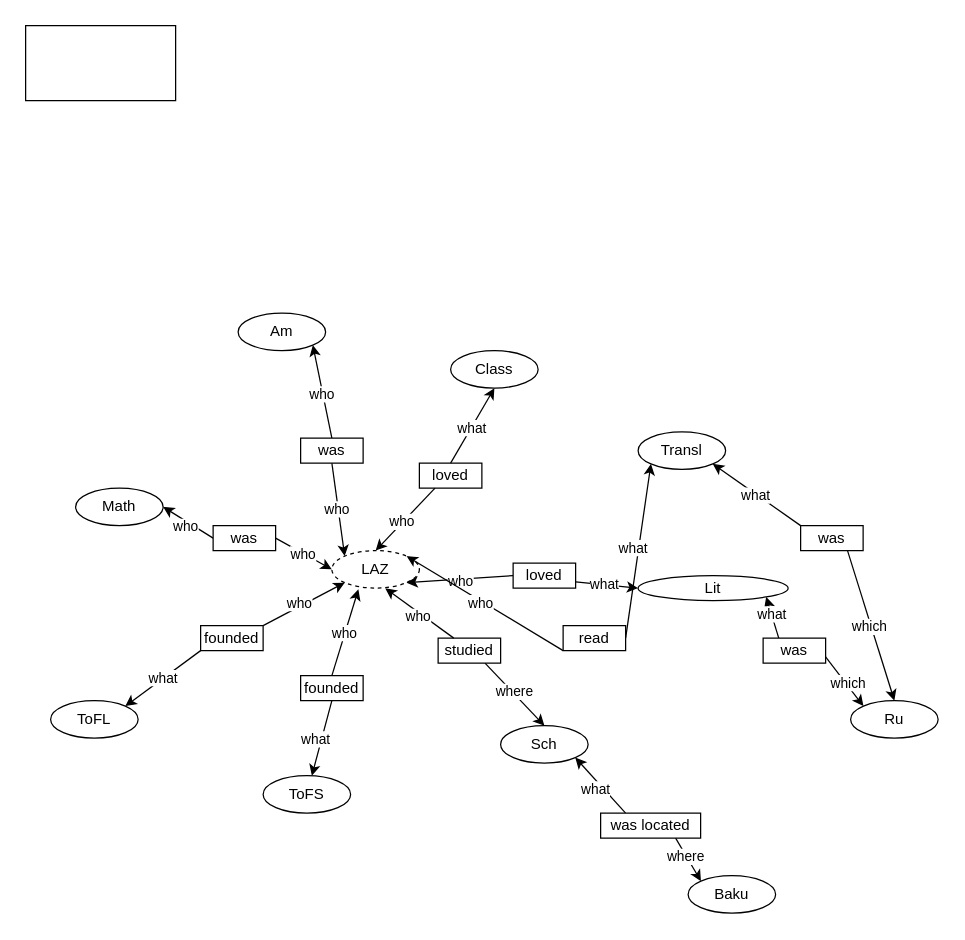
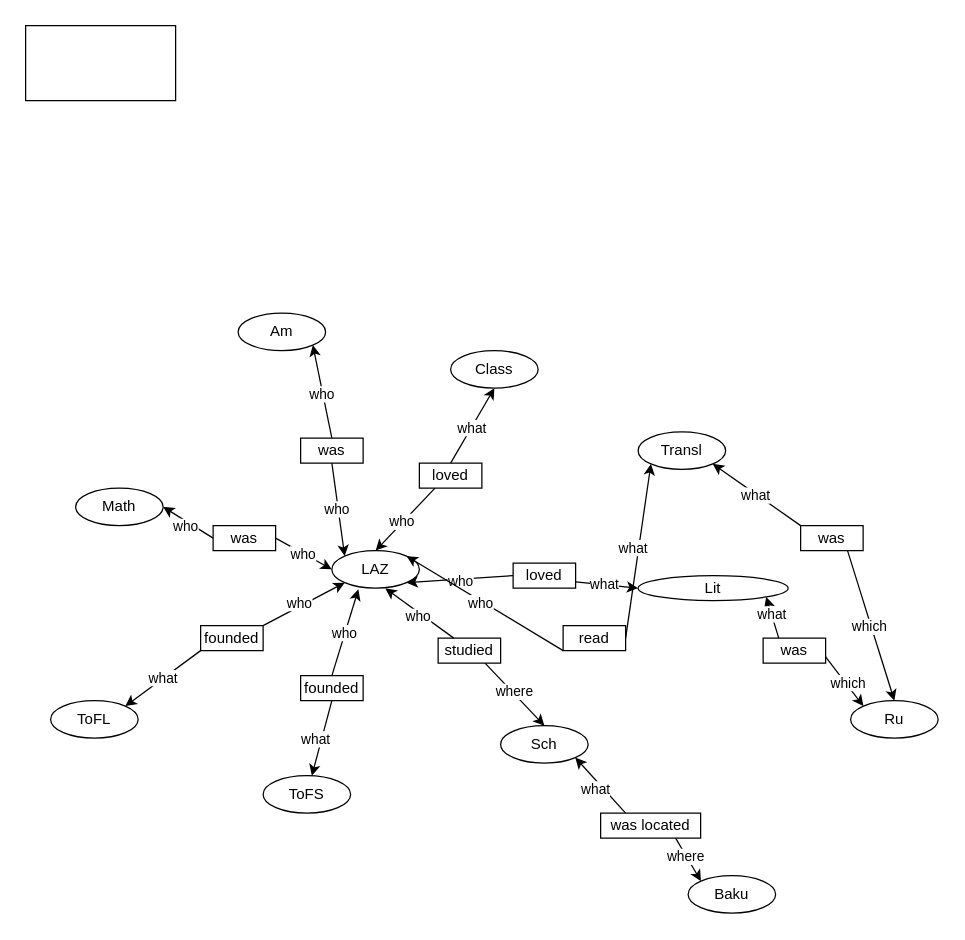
  <mxCell id="0" />
  <mxCell id="1" parent="0" />
- <mxCell id="2" value="LAZ" style="ellipse;whiteSpace=wrap;html=1;dashed=1;" vertex="1" parent="1"><mxGeometry x="265" y="440" width="70" height="30" as="geometry" /></mxCell>
+ <mxCell id="2" value="LAZ" style="ellipse;whiteSpace=wrap;html=1;" vertex="1" parent="1"><mxGeometry x="265" y="440" width="70" height="30" as="geometry" /></mxCell>
  <mxCell id="3" value="Am" style="ellipse;whiteSpace=wrap;html=1;" vertex="1" parent="1"><mxGeometry x="190" y="250" width="70" height="30" as="geometry" /></mxCell>
  <mxCell id="4" value="Math" style="ellipse;whiteSpace=wrap;html=1;" vertex="1" parent="1"><mxGeometry x="60" y="390" width="70" height="30" as="geometry" /></mxCell>
  <mxCell id="5" value="ToFS" style="ellipse;whiteSpace=wrap;html=1;" vertex="1" parent="1"><mxGeometry x="210" y="620" width="70" height="30" as="geometry" /></mxCell>
  <mxCell id="6" value="ToFL" style="ellipse;whiteSpace=wrap;html=1;" vertex="1" parent="1"><mxGeometry x="40" y="560" width="70" height="30" as="geometry" /></mxCell>
  <mxCell id="7" value="Sch" style="ellipse;whiteSpace=wrap;html=1;" vertex="1" parent="1"><mxGeometry x="400" y="580" width="70" height="30" as="geometry" /></mxCell>
  <mxCell id="8" value="Ru&lt;span style=&quot;color: rgba(0, 0, 0, 0); font-family: monospace; font-size: 0px; text-align: start; text-wrap-mode: nowrap;&quot;&gt;%3CmxGraphModel%3E%3Croot%3E%3CmxCell%20id%3D%220%22%2F%3E%3CmxCell%20id%3D%221%22%20parent%3D%220%22%2F%3E%3CmxCell%20id%3D%222%22%20value%3D%22Sch%22%20style%3D%22ellipse%3BwhiteSpace%3Dwrap%3Bhtml%3D1%3B%22%20vertex%3D%221%22%20parent%3D%221%22%3E%3CmxGeometry%20x%3D%22600%22%20y%3D%22340%22%20width%3D%2270%22%20height%3D%2230%22%20as%3D%22geometry%22%2F%3E%3C%2FmxCell%3E%3C%2Froot%3E%3C%2FmxGraphModel%3E&lt;/span&gt;" style="ellipse;whiteSpace=wrap;html=1;" vertex="1" parent="1"><mxGeometry x="680" y="560" width="70" height="30" as="geometry" /></mxCell>
  <mxCell id="9" value="Baku" style="ellipse;whiteSpace=wrap;html=1;" vertex="1" parent="1"><mxGeometry x="550" y="700" width="70" height="30" as="geometry" /></mxCell>
  <mxCell id="10" value="Lit" style="ellipse;whiteSpace=wrap;html=1;" vertex="1" parent="1"><mxGeometry x="510" y="460" width="120" height="20" as="geometry" /></mxCell>
  <mxCell id="11" value="Class" style="ellipse;whiteSpace=wrap;html=1;" vertex="1" parent="1"><mxGeometry x="360" y="280" width="70" height="30" as="geometry" /></mxCell>
  <mxCell id="12" value="Transl" style="ellipse;whiteSpace=wrap;html=1;" vertex="1" parent="1"><mxGeometry x="510" y="345" width="70" height="30" as="geometry" /></mxCell>
  <mxCell id="13" value="" style="rounded=0;whiteSpace=wrap;html=1;" vertex="1" parent="1"><mxGeometry x="20" y="20" width="120" height="60" as="geometry" /></mxCell>
  <mxCell id="14" style="rounded=0;orthogonalLoop=1;jettySize=auto;html=1;exitX=0.5;exitY=0;exitDx=0;exitDy=0;entryX=1;entryY=1;entryDx=0;entryDy=0;" edge="1" parent="1" source="18" target="3"><mxGeometry relative="1" as="geometry" /></mxCell>
  <mxCell id="15" value="who" style="edgeLabel;html=1;align=center;verticalAlign=middle;resizable=0;points=[];" vertex="1" connectable="0" parent="14"><mxGeometry x="-0.044" y="1" relative="1" as="geometry"><mxPoint as="offset" /></mxGeometry></mxCell>
  <mxCell id="16" style="rounded=0;orthogonalLoop=1;jettySize=auto;html=1;exitX=0.5;exitY=1;exitDx=0;exitDy=0;entryX=0;entryY=0;entryDx=0;entryDy=0;" edge="1" parent="1" source="18" target="2"><mxGeometry relative="1" as="geometry" /></mxCell>
  <mxCell id="17" value="who" style="edgeLabel;html=1;align=center;verticalAlign=middle;resizable=0;points=[];" vertex="1" connectable="0" parent="16"><mxGeometry x="-0.024" y="-2" relative="1" as="geometry"><mxPoint as="offset" /></mxGeometry></mxCell>
  <mxCell id="18" value="was&lt;span style=&quot;color: rgba(0, 0, 0, 0); font-family: monospace; font-size: 0px; text-align: start; text-wrap-mode: nowrap;&quot;&gt;%3CmxGraphModel%3E%3Croot%3E%3CmxCell%20id%3D%220%22%2F%3E%3CmxCell%20id%3D%221%22%20parent%3D%220%22%2F%3E%3CmxCell%20id%3D%222%22%20value%3D%22%22%20style%3D%22rounded%3D0%3BwhiteSpace%3Dwrap%3Bhtml%3D1%3B%22%20vertex%3D%221%22%20parent%3D%221%22%3E%3CmxGeometry%20x%3D%22290%22%20y%3D%22340%22%20width%3D%2250%22%20height%3D%2220%22%20as%3D%22geometry%22%2F%3E%3C%2FmxCell%3E%3C%2Froot%3E%3C%2FmxGraphModel%3E&lt;/span&gt;" style="rounded=0;whiteSpace=wrap;html=1;" vertex="1" parent="1"><mxGeometry x="240" y="350" width="50" height="20" as="geometry" /></mxCell>
  <mxCell id="19" style="rounded=0;orthogonalLoop=1;jettySize=auto;html=1;exitX=0;exitY=0.5;exitDx=0;exitDy=0;entryX=1;entryY=0.5;entryDx=0;entryDy=0;" edge="1" parent="1" source="23" target="4"><mxGeometry relative="1" as="geometry" /></mxCell>
  <mxCell id="20" value="who" style="edgeLabel;html=1;align=center;verticalAlign=middle;resizable=0;points=[];" vertex="1" connectable="0" parent="19"><mxGeometry x="0.002" y="4" relative="1" as="geometry"><mxPoint as="offset" /></mxGeometry></mxCell>
  <mxCell id="21" style="rounded=0;orthogonalLoop=1;jettySize=auto;html=1;exitX=1;exitY=0.5;exitDx=0;exitDy=0;entryX=0;entryY=0.5;entryDx=0;entryDy=0;" edge="1" parent="1" source="23" target="2"><mxGeometry relative="1" as="geometry" /></mxCell>
  <mxCell id="22" value="who" style="edgeLabel;html=1;align=center;verticalAlign=middle;resizable=0;points=[];" vertex="1" connectable="0" parent="21"><mxGeometry x="-0.015" relative="1" as="geometry"><mxPoint as="offset" /></mxGeometry></mxCell>
  <mxCell id="23" value="was" style="rounded=0;whiteSpace=wrap;html=1;" vertex="1" parent="1"><mxGeometry x="170" y="420" width="50" height="20" as="geometry" /></mxCell>
  <mxCell id="24" style="rounded=0;orthogonalLoop=1;jettySize=auto;html=1;exitX=1;exitY=0;exitDx=0;exitDy=0;entryX=0;entryY=1;entryDx=0;entryDy=0;" edge="1" parent="1" source="27" target="2"><mxGeometry relative="1" as="geometry" /></mxCell>
  <mxCell id="25" value="who" style="edgeLabel;html=1;align=center;verticalAlign=middle;resizable=0;points=[];" vertex="1" connectable="0" parent="24"><mxGeometry x="-0.072" y="3" relative="1" as="geometry"><mxPoint as="offset" /></mxGeometry></mxCell>
  <mxCell id="26" value="what" style="rounded=0;orthogonalLoop=1;jettySize=auto;html=1;exitX=0;exitY=1;exitDx=0;exitDy=0;entryX=1;entryY=0;entryDx=0;entryDy=0;" edge="1" parent="1" source="27" target="6"><mxGeometry relative="1" as="geometry" /></mxCell>
  <mxCell id="27" value="founded" style="rounded=0;whiteSpace=wrap;html=1;" vertex="1" parent="1"><mxGeometry x="160" y="500" width="50" height="20" as="geometry" /></mxCell>
  <mxCell id="28" style="rounded=0;orthogonalLoop=1;jettySize=auto;html=1;exitX=0.5;exitY=1;exitDx=0;exitDy=0;" edge="1" parent="1" source="30" target="5"><mxGeometry relative="1" as="geometry" /></mxCell>
  <mxCell id="29" value="what" style="edgeLabel;html=1;align=center;verticalAlign=middle;resizable=0;points=[];" vertex="1" connectable="0" parent="28"><mxGeometry x="0.059" y="-5" relative="1" as="geometry"><mxPoint as="offset" /></mxGeometry></mxCell>
  <mxCell id="30" value="founded" style="rounded=0;whiteSpace=wrap;html=1;" vertex="1" parent="1"><mxGeometry x="240" y="540" width="50" height="20" as="geometry" /></mxCell>
  <mxCell id="31" style="rounded=0;orthogonalLoop=1;jettySize=auto;html=1;exitX=0.75;exitY=1;exitDx=0;exitDy=0;entryX=0.5;entryY=0;entryDx=0;entryDy=0;" edge="1" parent="1" source="33" target="7"><mxGeometry relative="1" as="geometry" /></mxCell>
  <mxCell id="32" value="where" style="edgeLabel;html=1;align=center;verticalAlign=middle;resizable=0;points=[];" vertex="1" connectable="0" parent="31"><mxGeometry x="-0.056" y="1" relative="1" as="geometry"><mxPoint y="-1" as="offset" /></mxGeometry></mxCell>
  <mxCell id="33" value="studied&lt;span style=&quot;color: rgba(0, 0, 0, 0); font-family: monospace; font-size: 0px; text-align: start; text-wrap-mode: nowrap;&quot;&gt;%3CmxGraphModel%3E%3Croot%3E%3CmxCell%20id%3D%220%22%2F%3E%3CmxCell%20id%3D%221%22%20parent%3D%220%22%2F%3E%3CmxCell%20id%3D%222%22%20value%3D%22%22%20style%3D%22rounded%3D0%3BwhiteSpace%3Dwrap%3Bhtml%3D1%3B%22%20vertex%3D%221%22%20parent%3D%221%22%3E%3CmxGeometry%20x%3D%22290%22%20y%3D%22340%22%20width%3D%2250%22%20height%3D%2220%22%20as%3D%22geometry%22%2F%3E%3C%2FmxCell%3E%3C%2Froot%3E%3C%2FmxGraphModel%3E&lt;/span&gt;" style="rounded=0;whiteSpace=wrap;html=1;" vertex="1" parent="1"><mxGeometry x="350" y="510" width="50" height="20" as="geometry" /></mxCell>
  <mxCell id="34" style="rounded=0;orthogonalLoop=1;jettySize=auto;html=1;exitX=0.25;exitY=0;exitDx=0;exitDy=0;entryX=1;entryY=1;entryDx=0;entryDy=0;" edge="1" parent="1" source="38" target="7"><mxGeometry relative="1" as="geometry" /></mxCell>
  <mxCell id="35" value="what" style="edgeLabel;html=1;align=center;verticalAlign=middle;resizable=0;points=[];" vertex="1" connectable="0" parent="34"><mxGeometry x="0.04" y="5" relative="1" as="geometry"><mxPoint as="offset" /></mxGeometry></mxCell>
  <mxCell id="36" style="rounded=0;orthogonalLoop=1;jettySize=auto;html=1;exitX=0.75;exitY=1;exitDx=0;exitDy=0;entryX=0;entryY=0;entryDx=0;entryDy=0;" edge="1" parent="1" source="38" target="9"><mxGeometry relative="1" as="geometry" /></mxCell>
  <mxCell id="37" value="where" style="edgeLabel;html=1;align=center;verticalAlign=middle;resizable=0;points=[];" vertex="1" connectable="0" parent="36"><mxGeometry x="-0.166" y="-1" relative="1" as="geometry"><mxPoint y="-1" as="offset" /></mxGeometry></mxCell>
  <mxCell id="38" value="was located" style="rounded=0;whiteSpace=wrap;html=1;" vertex="1" parent="1"><mxGeometry x="480" y="650" width="80" height="20" as="geometry" /></mxCell>
  <mxCell id="39" style="rounded=0;orthogonalLoop=1;jettySize=auto;html=1;exitX=0;exitY=0.5;exitDx=0;exitDy=0;entryX=1;entryY=1;entryDx=0;entryDy=0;" edge="1" parent="1" source="43" target="2"><mxGeometry relative="1" as="geometry" /></mxCell>
  <mxCell id="40" value="who" style="edgeLabel;html=1;align=center;verticalAlign=middle;resizable=0;points=[];" vertex="1" connectable="0" parent="39"><mxGeometry x="0.011" y="2" relative="1" as="geometry"><mxPoint as="offset" /></mxGeometry></mxCell>
  <mxCell id="41" style="rounded=0;orthogonalLoop=1;jettySize=auto;html=1;exitX=1;exitY=0.75;exitDx=0;exitDy=0;entryX=0;entryY=0.5;entryDx=0;entryDy=0;" edge="1" parent="1" source="43" target="10"><mxGeometry relative="1" as="geometry" /></mxCell>
  <mxCell id="42" value="what" style="edgeLabel;html=1;align=center;verticalAlign=middle;resizable=0;points=[];" vertex="1" connectable="0" parent="41"><mxGeometry x="-0.088" y="1" relative="1" as="geometry"><mxPoint as="offset" /></mxGeometry></mxCell>
  <mxCell id="43" value="loved" style="rounded=0;whiteSpace=wrap;html=1;" vertex="1" parent="1"><mxGeometry x="410" y="450" width="50" height="20" as="geometry" /></mxCell>
  <mxCell id="44" value="loved" style="rounded=0;whiteSpace=wrap;html=1;" vertex="1" parent="1"><mxGeometry x="335" y="370" width="50" height="20" as="geometry" /></mxCell>
  <mxCell id="45" style="rounded=0;orthogonalLoop=1;jettySize=auto;html=1;exitX=0.25;exitY=0;exitDx=0;exitDy=0;entryX=1;entryY=1;entryDx=0;entryDy=0;" edge="1" parent="1" source="49" target="10"><mxGeometry relative="1" as="geometry" /></mxCell>
  <mxCell id="46" value="what" style="edgeLabel;html=1;align=center;verticalAlign=middle;resizable=0;points=[];" vertex="1" connectable="0" parent="45"><mxGeometry x="0.19" relative="1" as="geometry"><mxPoint as="offset" /></mxGeometry></mxCell>
  <mxCell id="47" style="rounded=0;orthogonalLoop=1;jettySize=auto;html=1;exitX=1;exitY=0.75;exitDx=0;exitDy=0;entryX=0;entryY=0;entryDx=0;entryDy=0;" edge="1" parent="1" source="49" target="8"><mxGeometry relative="1" as="geometry" /></mxCell>
  <mxCell id="48" value="which" style="edgeLabel;html=1;align=center;verticalAlign=middle;resizable=0;points=[];" vertex="1" connectable="0" parent="47"><mxGeometry x="0.095" y="1" relative="1" as="geometry"><mxPoint as="offset" /></mxGeometry></mxCell>
  <mxCell id="49" value="was" style="rounded=0;whiteSpace=wrap;html=1;" vertex="1" parent="1"><mxGeometry x="610" y="510" width="50" height="20" as="geometry" /></mxCell>
  <mxCell id="50" style="rounded=0;orthogonalLoop=1;jettySize=auto;html=1;exitX=0;exitY=1;exitDx=0;exitDy=0;entryX=1;entryY=0;entryDx=0;entryDy=0;" edge="1" parent="1" source="54" target="2"><mxGeometry relative="1" as="geometry" /></mxCell>
  <mxCell id="51" value="who" style="edgeLabel;html=1;align=center;verticalAlign=middle;resizable=0;points=[];" vertex="1" connectable="0" parent="50"><mxGeometry x="0.053" y="1" relative="1" as="geometry"><mxPoint as="offset" /></mxGeometry></mxCell>
  <mxCell id="52" style="rounded=0;orthogonalLoop=1;jettySize=auto;html=1;exitX=1;exitY=0.5;exitDx=0;exitDy=0;entryX=0;entryY=1;entryDx=0;entryDy=0;" edge="1" parent="1" source="54" target="12"><mxGeometry relative="1" as="geometry" /></mxCell>
  <mxCell id="53" value="what" style="edgeLabel;html=1;align=center;verticalAlign=middle;resizable=0;points=[];" vertex="1" connectable="0" parent="52"><mxGeometry x="0.048" y="5" relative="1" as="geometry"><mxPoint y="1" as="offset" /></mxGeometry></mxCell>
  <mxCell id="54" value="read" style="rounded=0;whiteSpace=wrap;html=1;" vertex="1" parent="1"><mxGeometry x="450" y="500" width="50" height="20" as="geometry" /></mxCell>
  <mxCell id="55" style="rounded=0;orthogonalLoop=1;jettySize=auto;html=1;exitX=0;exitY=0;exitDx=0;exitDy=0;entryX=1;entryY=1;entryDx=0;entryDy=0;" edge="1" parent="1" source="59" target="12"><mxGeometry relative="1" as="geometry" /></mxCell>
  <mxCell id="56" value="what" style="edgeLabel;html=1;align=center;verticalAlign=middle;resizable=0;points=[];" vertex="1" connectable="0" parent="55"><mxGeometry x="0.032" y="1" relative="1" as="geometry"><mxPoint as="offset" /></mxGeometry></mxCell>
  <mxCell id="57" style="rounded=0;orthogonalLoop=1;jettySize=auto;html=1;exitX=0.75;exitY=1;exitDx=0;exitDy=0;entryX=0.5;entryY=0;entryDx=0;entryDy=0;" edge="1" parent="1" source="59" target="8"><mxGeometry relative="1" as="geometry" /></mxCell>
  <mxCell id="58" value="which" style="edgeLabel;html=1;align=center;verticalAlign=middle;resizable=0;points=[];" vertex="1" connectable="0" parent="57"><mxGeometry x="-0.002" y="-2" relative="1" as="geometry"><mxPoint as="offset" /></mxGeometry></mxCell>
  <mxCell id="59" value="was" style="rounded=0;whiteSpace=wrap;html=1;" vertex="1" parent="1"><mxGeometry x="640" y="420" width="50" height="20" as="geometry" /></mxCell>
  <mxCell id="60" style="rounded=0;orthogonalLoop=1;jettySize=auto;html=1;exitX=0.5;exitY=0;exitDx=0;exitDy=0;entryX=0.303;entryY=1.033;entryDx=0;entryDy=0;entryPerimeter=0;" edge="1" parent="1" source="30" target="2"><mxGeometry relative="1" as="geometry" /></mxCell>
  <mxCell id="61" value="who" style="edgeLabel;html=1;align=center;verticalAlign=middle;resizable=0;points=[];" vertex="1" connectable="0" parent="60"><mxGeometry x="-0.008" y="1" relative="1" as="geometry"><mxPoint as="offset" /></mxGeometry></mxCell>
  <mxCell id="62" style="rounded=0;orthogonalLoop=1;jettySize=auto;html=1;exitX=0.25;exitY=0;exitDx=0;exitDy=0;entryX=0.611;entryY=1.007;entryDx=0;entryDy=0;entryPerimeter=0;" edge="1" parent="1" source="33" target="2"><mxGeometry relative="1" as="geometry" /></mxCell>
  <mxCell id="63" value="who" style="edgeLabel;html=1;align=center;verticalAlign=middle;resizable=0;points=[];" vertex="1" connectable="0" parent="62"><mxGeometry x="0.008" y="3" relative="1" as="geometry"><mxPoint as="offset" /></mxGeometry></mxCell>
  <mxCell id="64" style="rounded=0;orthogonalLoop=1;jettySize=auto;html=1;exitX=0.25;exitY=1;exitDx=0;exitDy=0;entryX=0.5;entryY=0;entryDx=0;entryDy=0;" edge="1" parent="1" source="44" target="2"><mxGeometry relative="1" as="geometry" /></mxCell>
  <mxCell id="65" value="who" style="edgeLabel;html=1;align=center;verticalAlign=middle;resizable=0;points=[];" vertex="1" connectable="0" parent="64"><mxGeometry x="0.089" y="-1" relative="1" as="geometry"><mxPoint as="offset" /></mxGeometry></mxCell>
  <mxCell id="66" style="rounded=0;orthogonalLoop=1;jettySize=auto;html=1;exitX=0.5;exitY=0;exitDx=0;exitDy=0;entryX=0.5;entryY=1;entryDx=0;entryDy=0;" edge="1" parent="1" source="44" target="11"><mxGeometry relative="1" as="geometry" /></mxCell>
  <mxCell id="67" value="what" style="edgeLabel;html=1;align=center;verticalAlign=middle;resizable=0;points=[];" vertex="1" connectable="0" parent="66"><mxGeometry x="-0.047" relative="1" as="geometry"><mxPoint as="offset" /></mxGeometry></mxCell>
